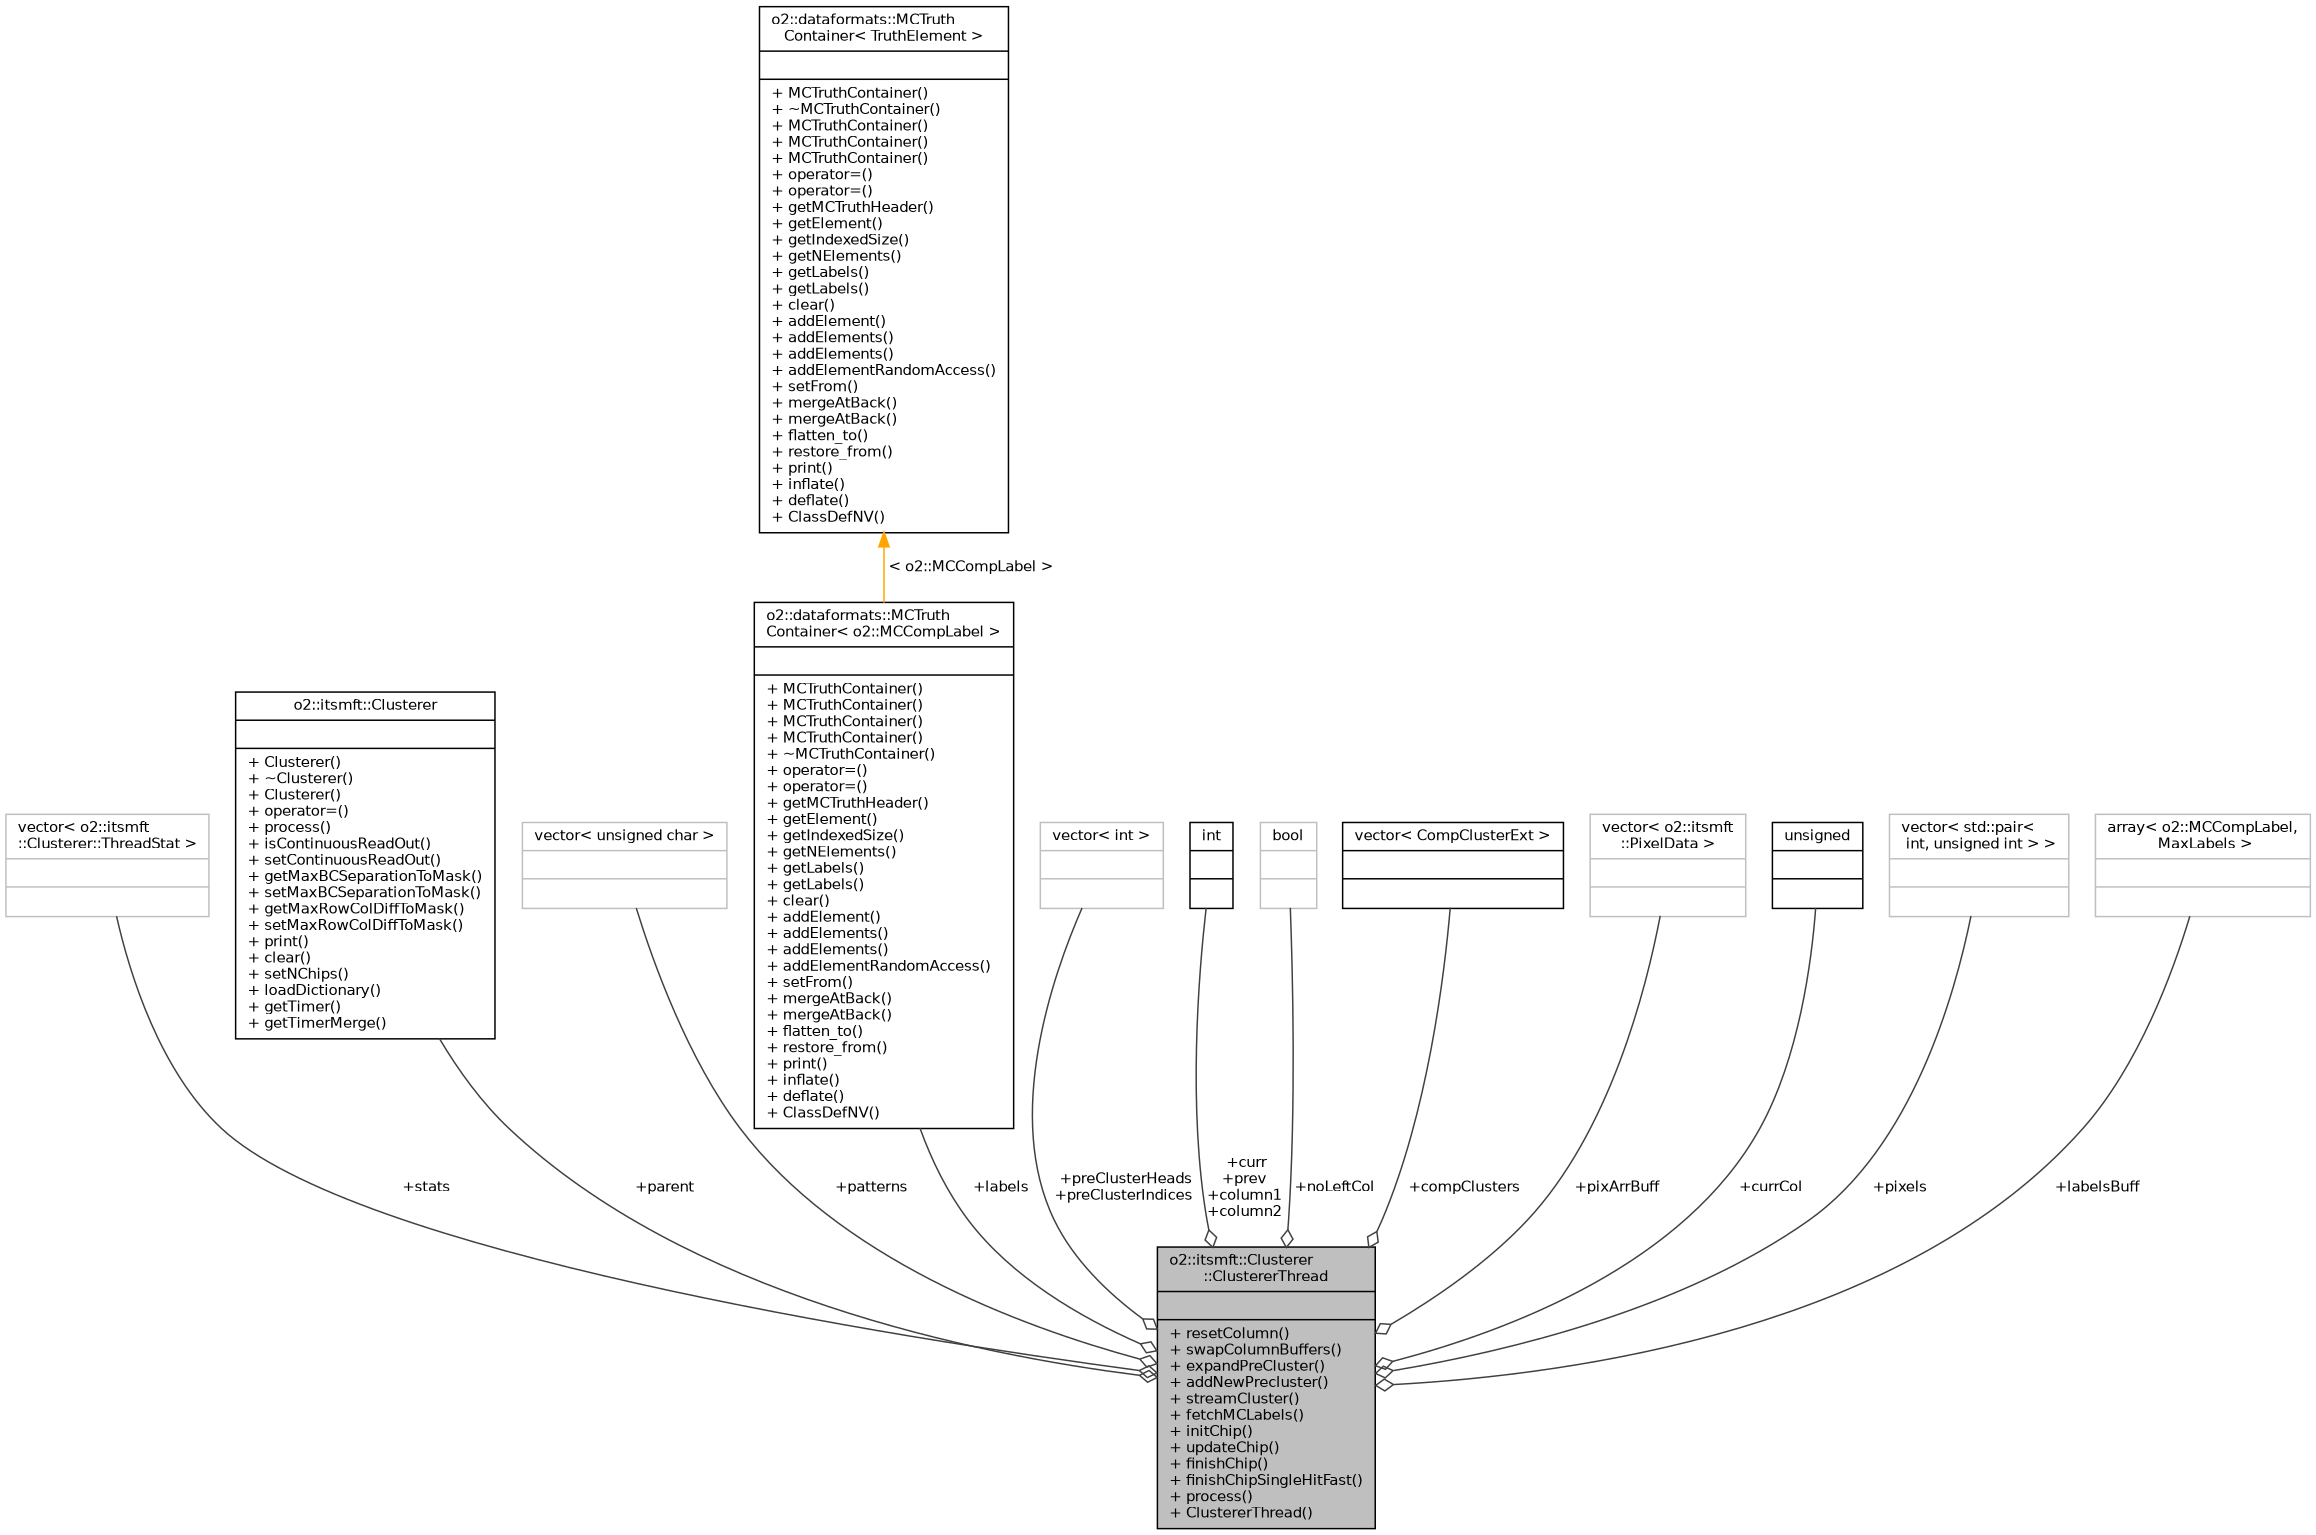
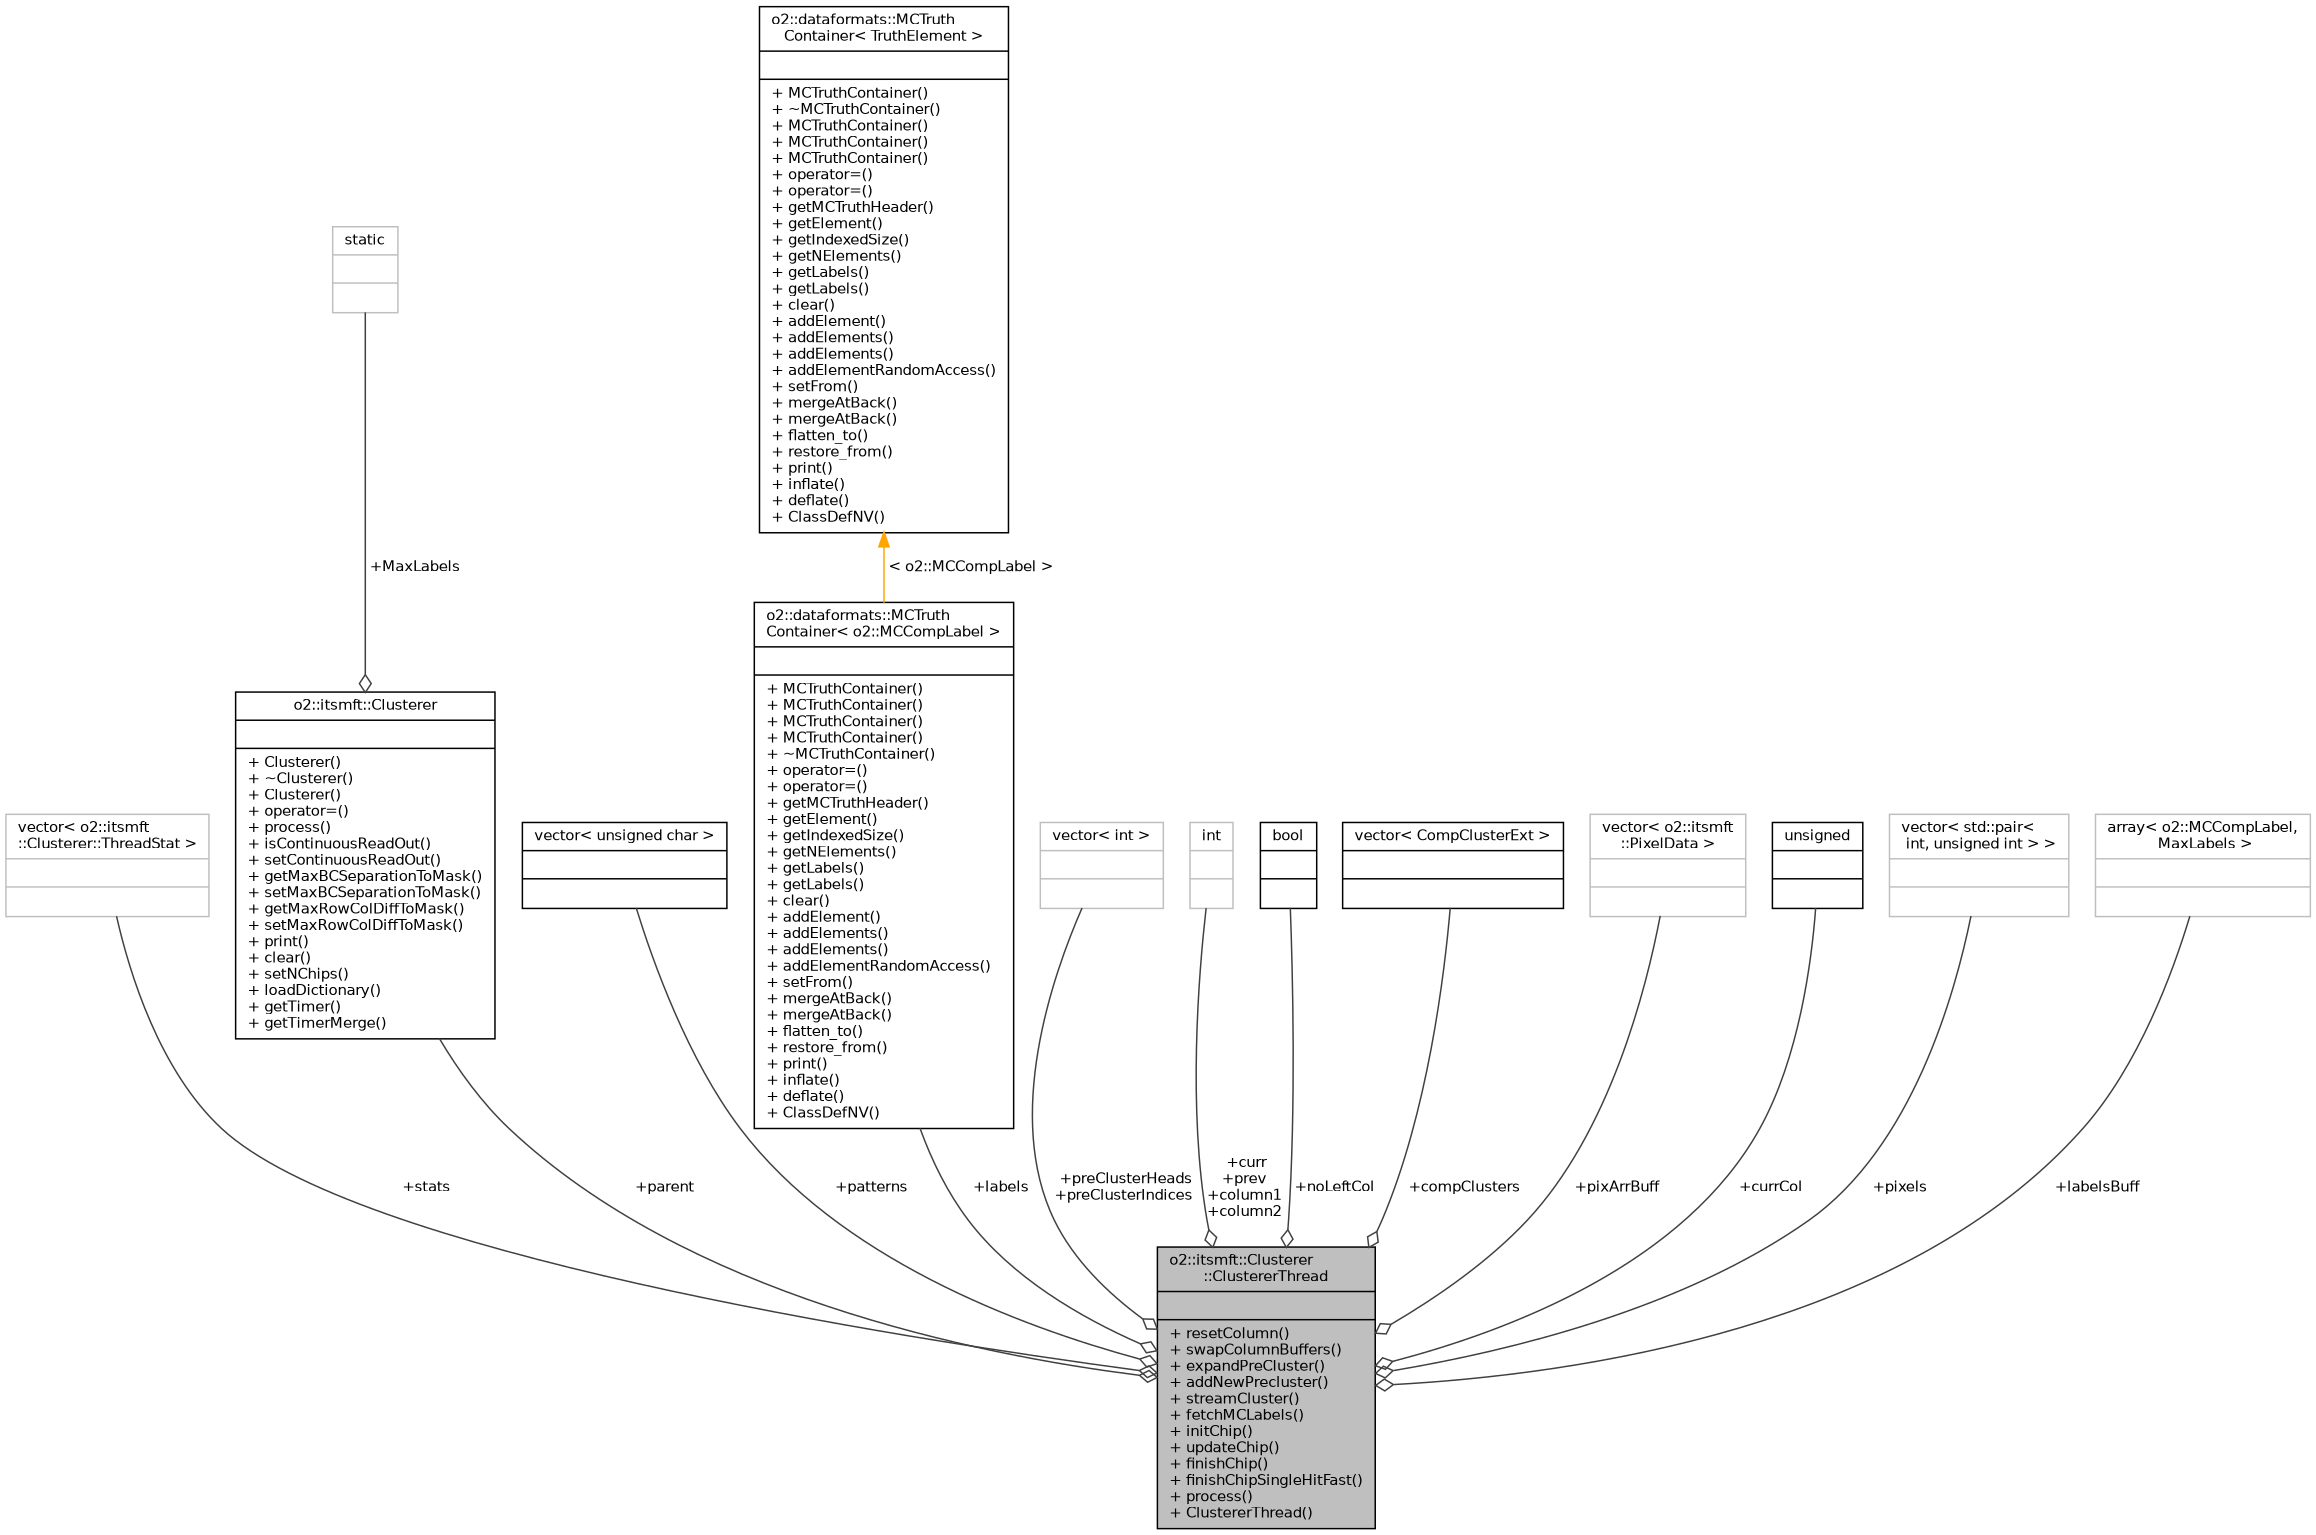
  digraph {
    node [color=grey75 fontname=Helvetica fontsize=10 shape=record]
    edge [arrowhead=odiamond color=grey25 fontname=Helvetica fontsize=10 labelfontname=Helvetica labelfontsize=10 style=solid]
    n1 [color=black fillcolor=grey75 fontcolor=black height=0.2 label="{o2::itsmft::Clusterer\l::ClustererThread\n||+ resetColumn()\l+ swapColumnBuffers()\l+ expandPreCluster()\l+ addNewPrecluster()\l+ streamCluster()\l+ fetchMCLabels()\l+ initChip()\l+ updateChip()\l+ finishChip()\l+ finishChipSingleHitFast()\l+ process()\l+ ClustererThread()\l}" style=filled width=0.4]
    n2 [height=0.2 label="{vector\< o2::itsmft\l::Clusterer::ThreadStat \>\n||}" width=0.4]
    n3 [color=black height=0.2 label="{o2::itsmft::Clusterer\n||+ Clusterer()\l+ ~Clusterer()\l+ Clusterer()\l+ operator=()\l+ process()\l+ isContinuousReadOut()\l+ setContinuousReadOut()\l+ getMaxBCSeparationToMask()\l+ setMaxBCSeparationToMask()\l+ getMaxRowColDiffToMask()\l+ setMaxRowColDiffToMask()\l+ print()\l+ clear()\l+ setNChips()\l+ loadDictionary()\l+ getTimer()\l+ getTimerMerge()\l}" width=0.4]
-   n5 [height=0.2 label="{vector\< unsigned char \>\n||}" width=0.4]
+   n4 [height=0.2 label="{static\n||}" width=0.4]
+   n5 [color=black height=0.2 label="{vector\< unsigned char \>\n||}" width=0.4]
    n6 [color=black height=0.2 label="{o2::dataformats::MCTruth\lContainer\< o2::MCCompLabel \>\n||+ MCTruthContainer()\l+ MCTruthContainer()\l+ MCTruthContainer()\l+ MCTruthContainer()\l+ ~MCTruthContainer()\l+ operator=()\l+ operator=()\l+ getMCTruthHeader()\l+ getElement()\l+ getIndexedSize()\l+ getNElements()\l+ getLabels()\l+ getLabels()\l+ clear()\l+ addElement()\l+ addElements()\l+ addElements()\l+ addElementRandomAccess()\l+ setFrom()\l+ mergeAtBack()\l+ mergeAtBack()\l+ flatten_to()\l+ restore_from()\l+ print()\l+ inflate()\l+ deflate()\l+ ClassDefNV()\l}" width=0.4]
    n7 [color=black height=0.2 label="{o2::dataformats::MCTruth\lContainer\< TruthElement \>\n||+ MCTruthContainer()\l+ ~MCTruthContainer()\l+ MCTruthContainer()\l+ MCTruthContainer()\l+ MCTruthContainer()\l+ operator=()\l+ operator=()\l+ getMCTruthHeader()\l+ getElement()\l+ getIndexedSize()\l+ getNElements()\l+ getLabels()\l+ getLabels()\l+ clear()\l+ addElement()\l+ addElements()\l+ addElements()\l+ addElementRandomAccess()\l+ setFrom()\l+ mergeAtBack()\l+ mergeAtBack()\l+ flatten_to()\l+ restore_from()\l+ print()\l+ inflate()\l+ deflate()\l+ ClassDefNV()\l}" width=0.4]
    n8 [height=0.2 label="{vector\< int \>\n||}" width=0.4]
-   n9 [color=black height=0.2 label="{int\n||}" width=0.4]
-   n10 [height=0.2 label="{bool\n||}" width=0.4]
+   n9 [height=0.2 label="{int\n||}" width=0.4]
+   n10 [color=black height=0.2 label="{bool\n||}" width=0.4]
    n11 [color=black height=0.2 label="{vector\< CompClusterExt \>\n||}" width=0.4]
    n12 [height=0.2 label="{vector\< o2::itsmft\l::PixelData \>\n||}" width=0.4]
    n13 [color=black height=0.2 label="{unsigned\n||}" width=0.4]
    n14 [height=0.2 label="{vector\< std::pair\<\l int, unsigned int \> \>\n||}" width=0.4]
    n15 [height=0.2 label="{array\< o2::MCCompLabel,\l MaxLabels \>\n||}" width=0.4]
    n2 -> n1 [label=" +stats"]
    n3 -> n1 [label=" +parent"]
+   n4 -> n3 [label=" +MaxLabels"]
    n5 -> n1 [label=" +patterns"]
    n6 -> n1 [label=" +labels"]
    n7 -> n6 [color=orange dir=back label=" \< o2::MCCompLabel \>" arrowhead=""]
    n8 -> n1 [label=" +preClusterHeads\n+preClusterIndices"]
    n9 -> n1 [label=" +curr\n+prev\n+column1\n+column2"]
    n10 -> n1 [label=" +noLeftCol"]
    n11 -> n1 [label=" +compClusters"]
    n12 -> n1 [label=" +pixArrBuff"]
    n13 -> n1 [label=" +currCol"]
    n14 -> n1 [label=" +pixels"]
    n15 -> n1 [label=" +labelsBuff"]
  }
